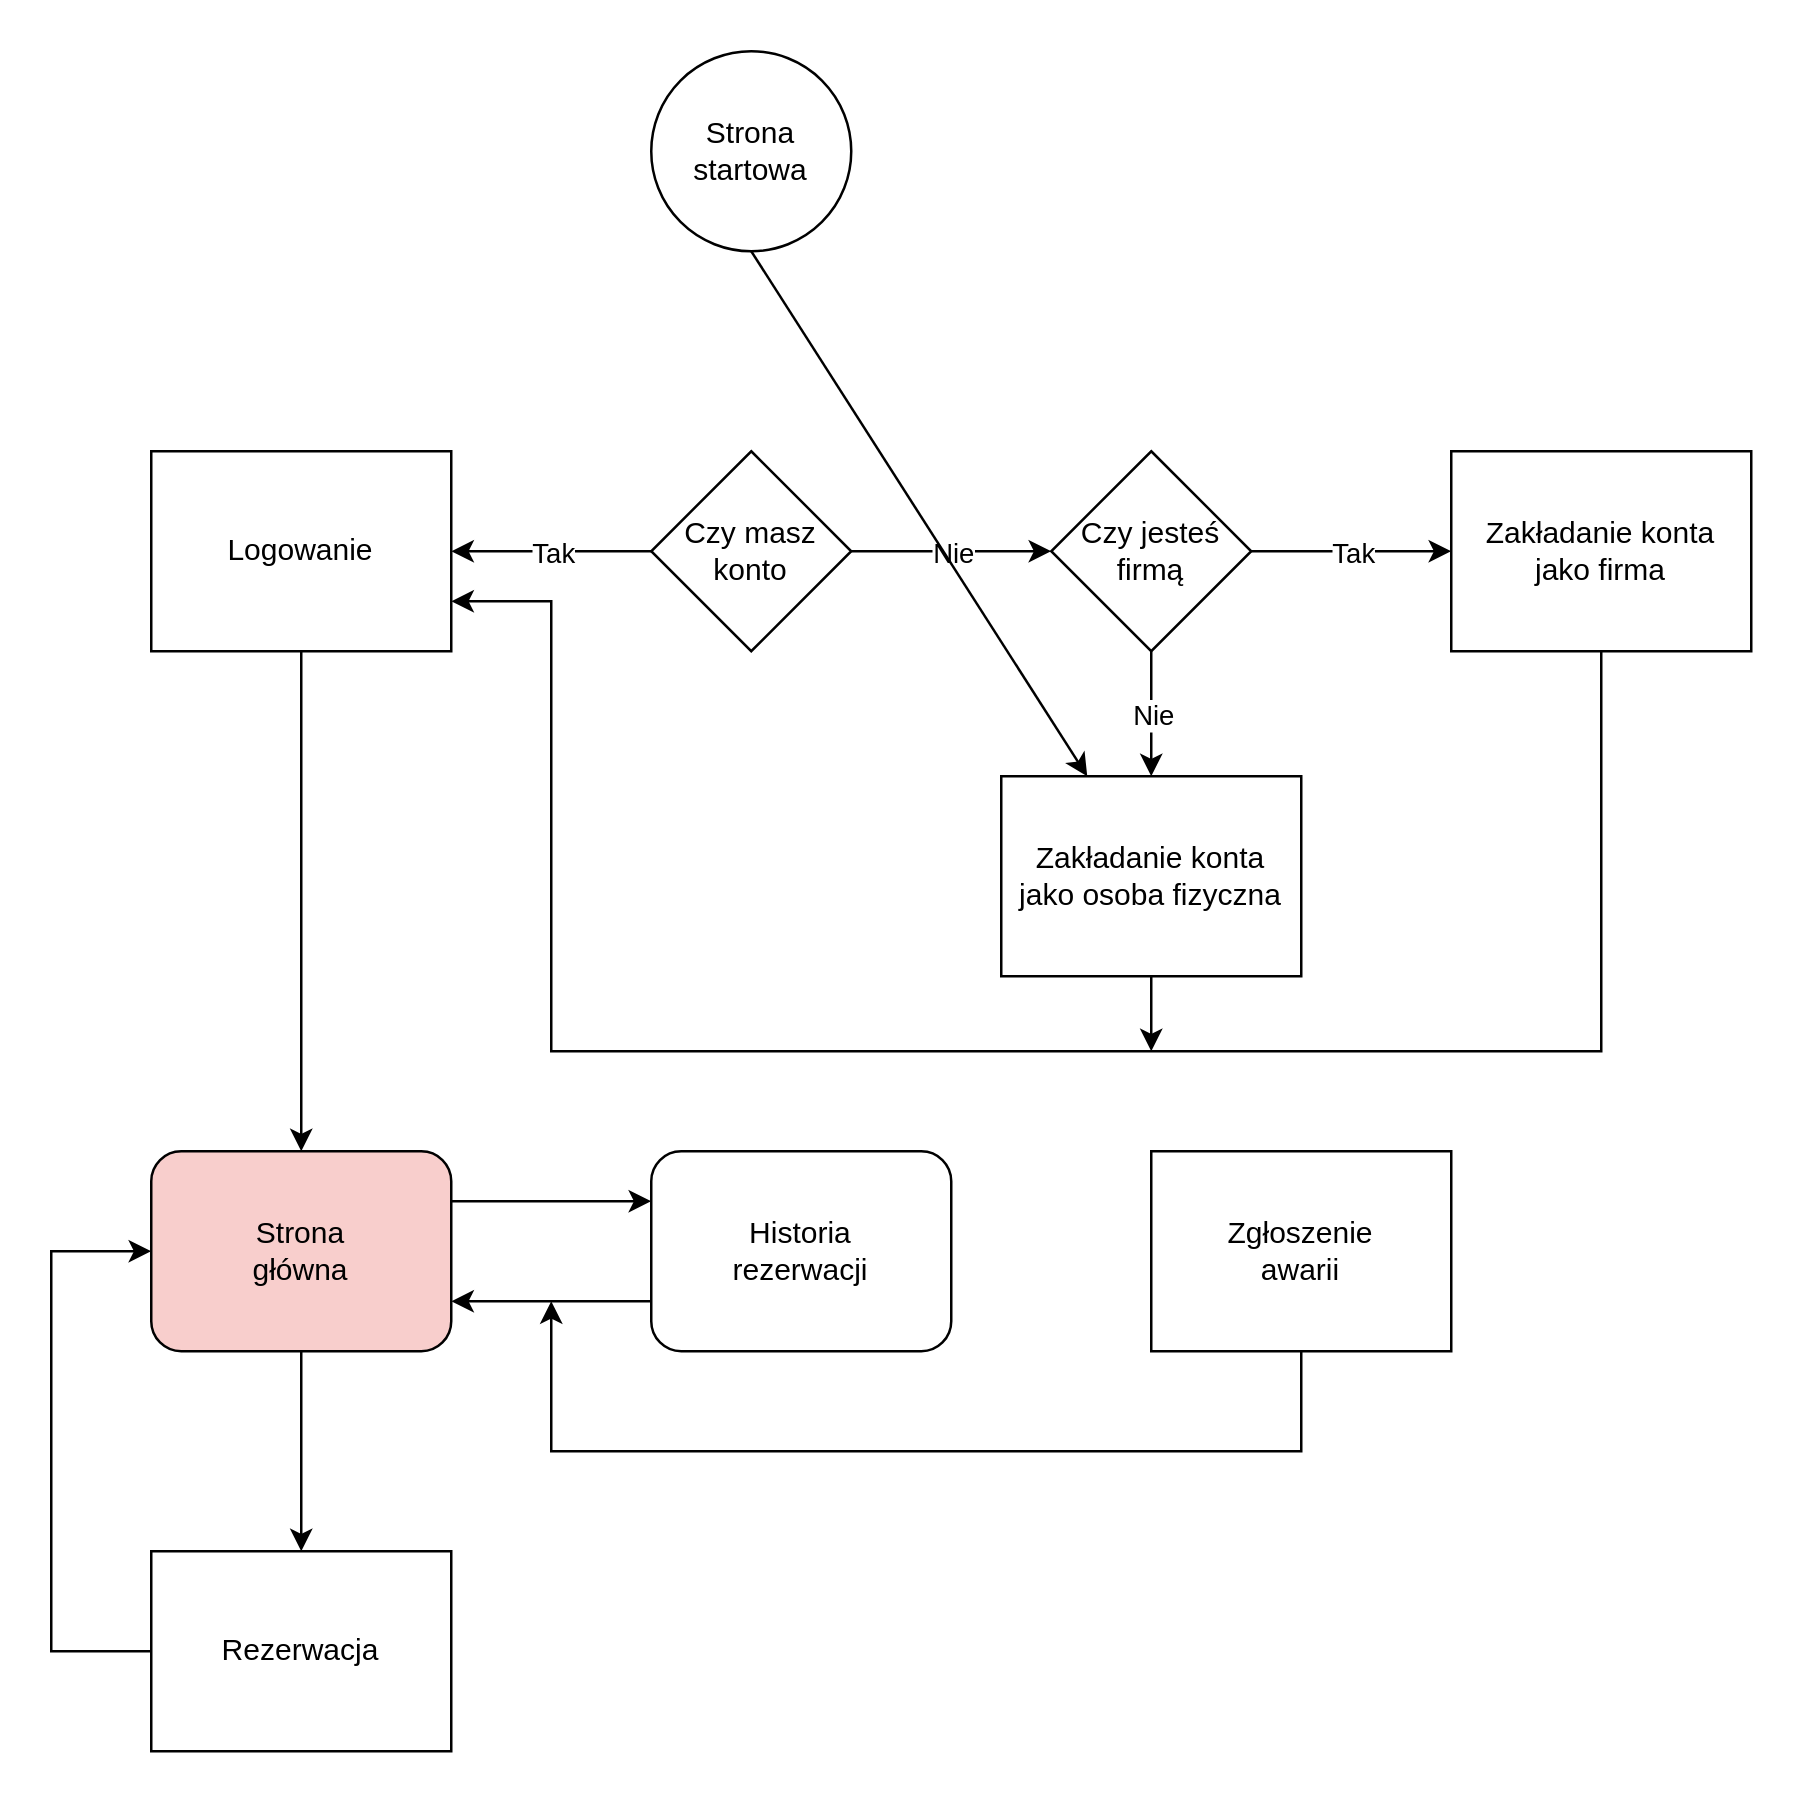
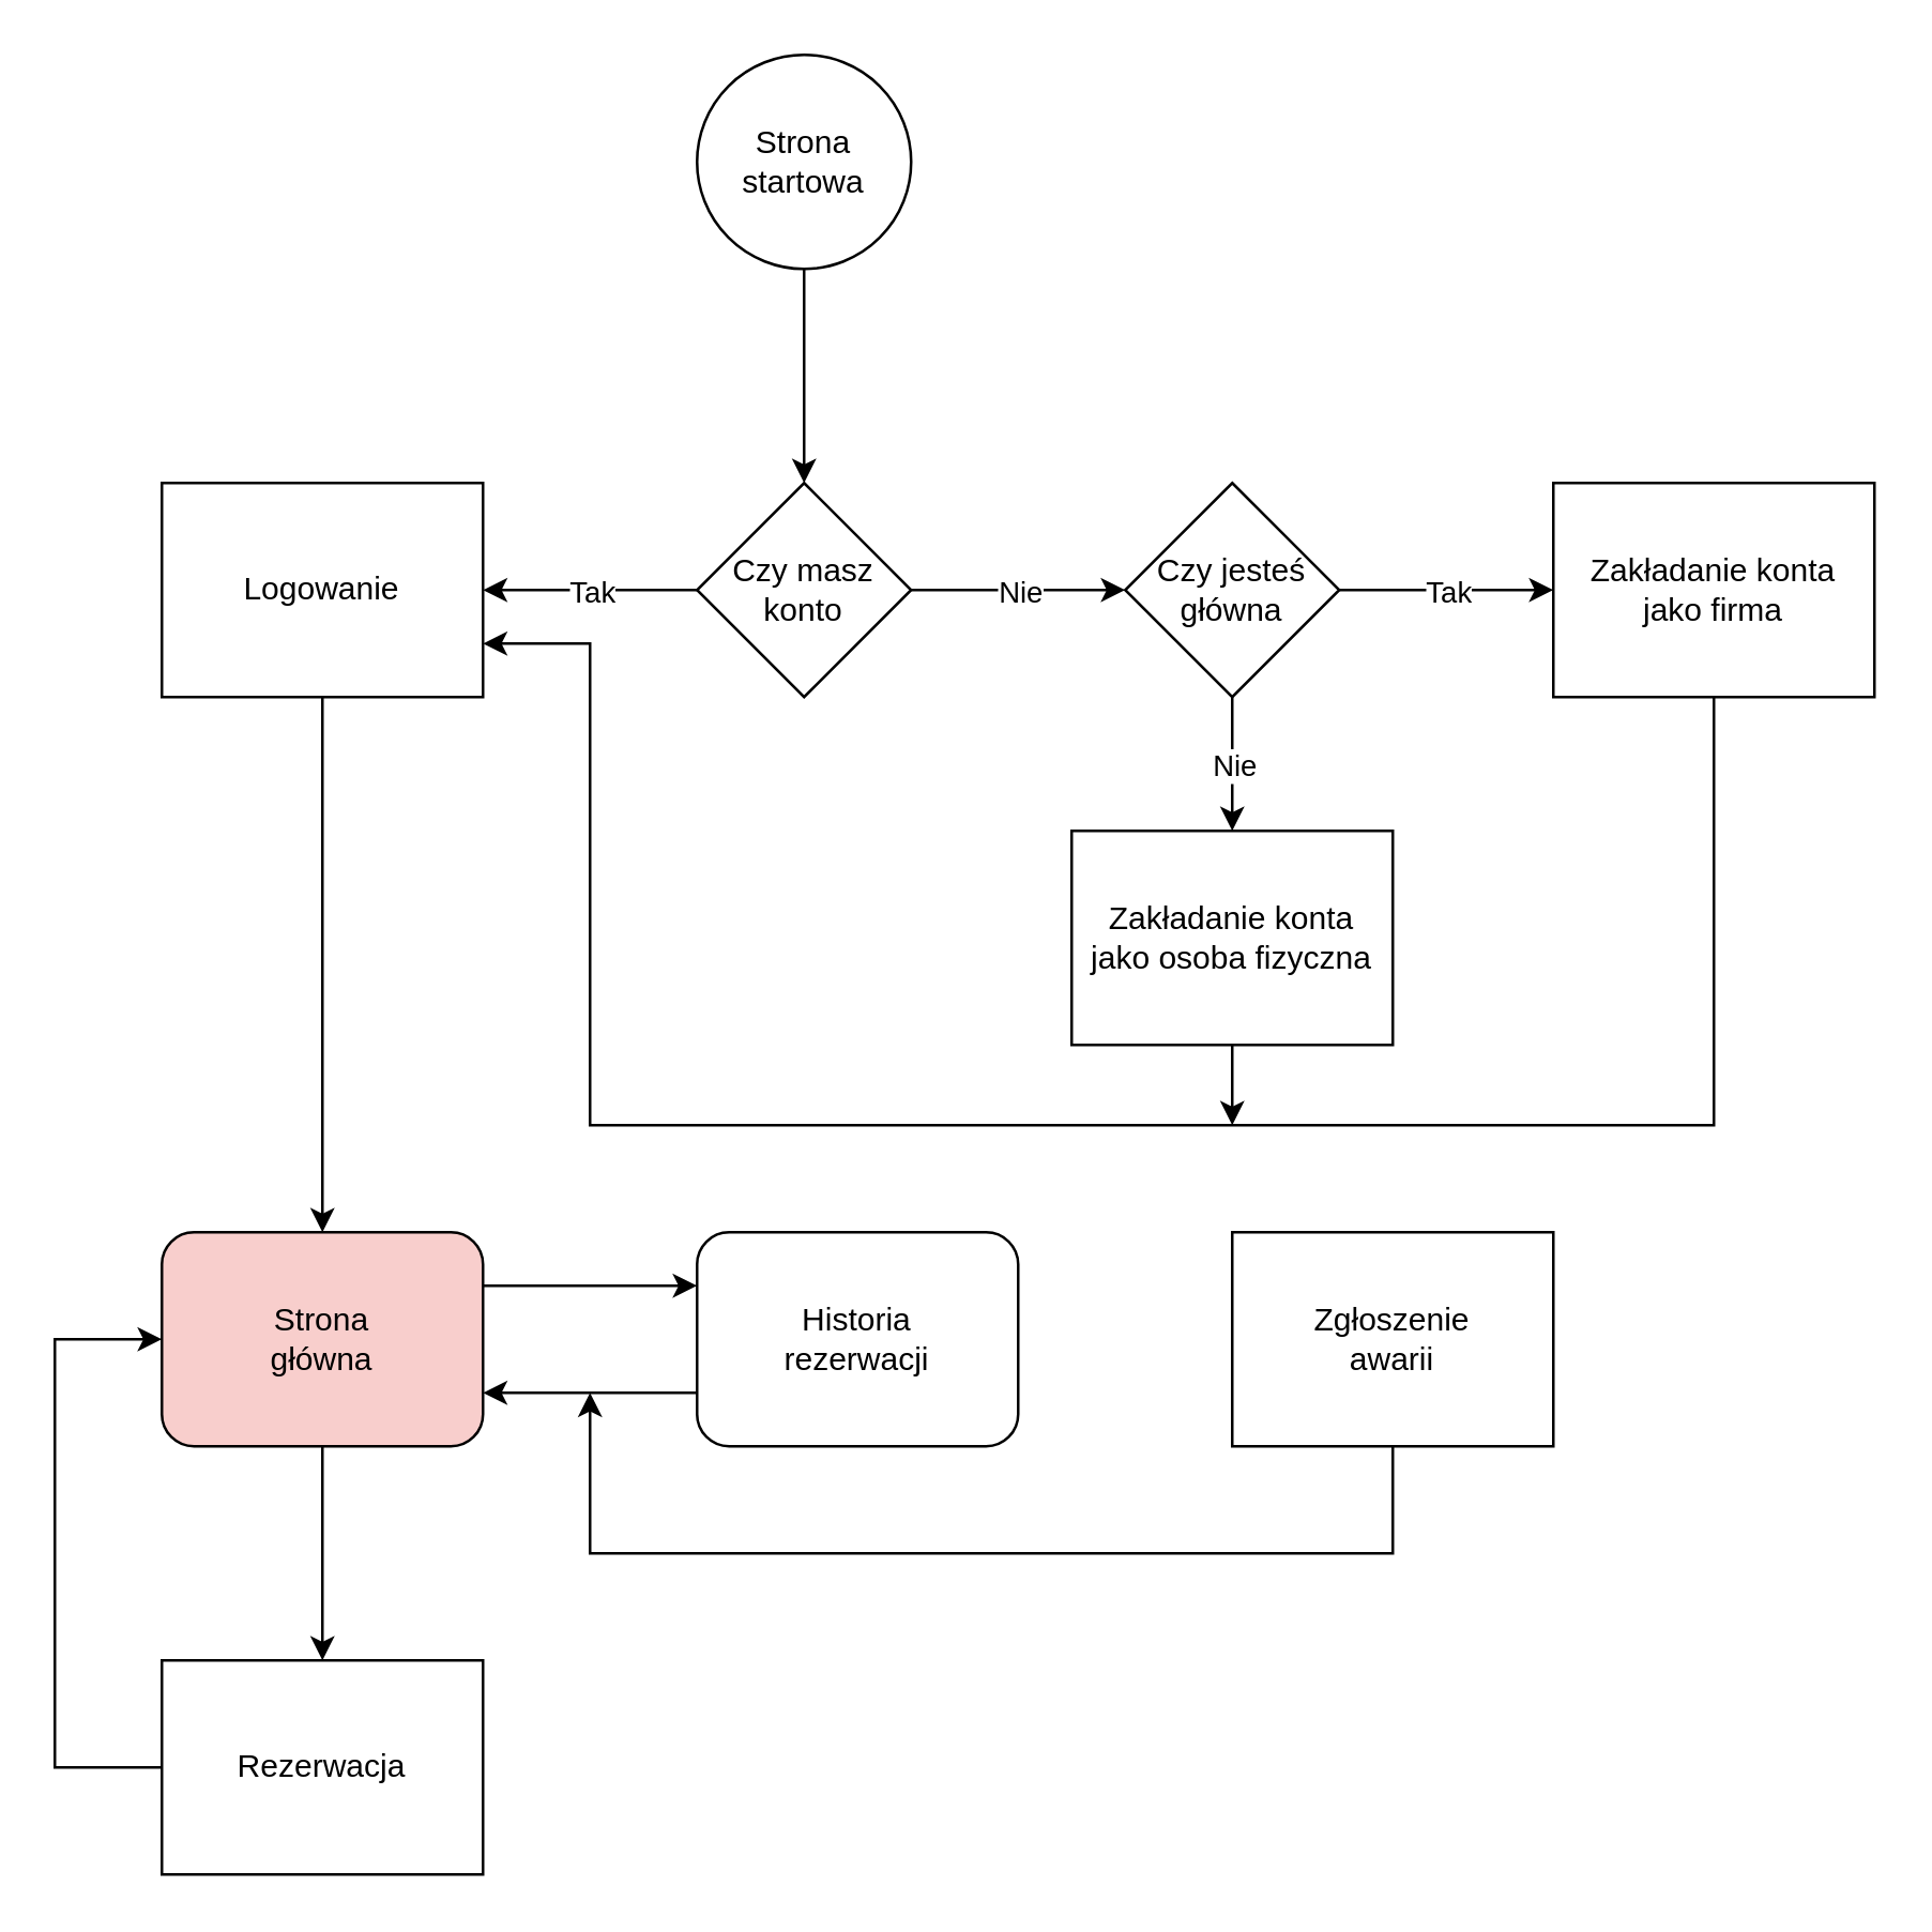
  <mxCell id="0" />
  <mxCell id="1" parent="0" />
  <mxCell id="2" value="Strona&lt;br&gt;startowa" style="ellipse;whiteSpace=wrap;html=1;aspect=fixed;" vertex="1" parent="1"><mxGeometry x="260" y="20" width="80" height="80" as="geometry" /></mxCell>
  <mxCell id="3" value="Czy masz konto" style="rhombus;whiteSpace=wrap;html=1;" vertex="1" parent="1"><mxGeometry x="260" y="180" width="80" height="80" as="geometry" /></mxCell>
  <mxCell id="4" value="Logowanie" style="rounded=0;whiteSpace=wrap;html=1;" vertex="1" parent="1"><mxGeometry x="60" y="180" width="120" height="80" as="geometry" /></mxCell>
- <mxCell id="5" value="Czy jesteś firmą" style="rhombus;whiteSpace=wrap;html=1;" vertex="1" parent="1"><mxGeometry x="420" y="180" width="80" height="80" as="geometry" /></mxCell>
+ <mxCell id="5" value="Czy jesteś główna" style="rhombus;whiteSpace=wrap;html=1;" vertex="1" parent="1"><mxGeometry x="420" y="180" width="80" height="80" as="geometry" /></mxCell>
  <mxCell id="6" value="" style="endArrow=classic;html=1;rounded=0;exitX=0;exitY=0.5;exitDx=0;exitDy=0;entryX=1;entryY=0.5;entryDx=0;entryDy=0;" edge="1" parent="1" source="3" target="4"><mxGeometry relative="1" as="geometry"><mxPoint x="310" y="260" as="sourcePoint" /><mxPoint x="410" y="260" as="targetPoint" /></mxGeometry></mxCell>
  <mxCell id="7" value="Tak" style="edgeLabel;resizable=0;html=1;align=center;verticalAlign=middle;" connectable="0" vertex="1" parent="6"><mxGeometry relative="1" as="geometry" /></mxCell>
  <mxCell id="8" value="" style="endArrow=classic;html=1;rounded=0;exitX=1;exitY=0.5;exitDx=0;exitDy=0;entryX=0;entryY=0.5;entryDx=0;entryDy=0;" edge="1" parent="1" source="3" target="5"><mxGeometry relative="1" as="geometry"><mxPoint x="310" y="260" as="sourcePoint" /><mxPoint x="410" y="260" as="targetPoint" /></mxGeometry></mxCell>
  <mxCell id="9" value="Nie" style="edgeLabel;resizable=0;html=1;align=center;verticalAlign=middle;" connectable="0" vertex="1" parent="8"><mxGeometry relative="1" as="geometry" /></mxCell>
  <mxCell id="10" value="Zakładanie konta&lt;br&gt;jako firma" style="rounded=0;whiteSpace=wrap;html=1;" vertex="1" parent="1"><mxGeometry x="580" y="180" width="120" height="80" as="geometry" /></mxCell>
  <mxCell id="11" style="edgeStyle=orthogonalEdgeStyle;rounded=0;orthogonalLoop=1;jettySize=auto;html=1;exitX=0.5;exitY=1;exitDx=0;exitDy=0;" edge="1" parent="1" source="12"><mxGeometry relative="1" as="geometry"><mxPoint x="460" y="420" as="targetPoint" /></mxGeometry></mxCell>
  <mxCell id="12" value="Zakładanie konta&lt;br&gt;jako osoba fizyczna" style="rounded=0;whiteSpace=wrap;html=1;" vertex="1" parent="1"><mxGeometry x="400" y="310" width="120" height="80" as="geometry" /></mxCell>
  <mxCell id="13" value="" style="endArrow=classic;html=1;rounded=0;exitX=0.5;exitY=1;exitDx=0;exitDy=0;entryX=0.5;entryY=0;entryDx=0;entryDy=0;" edge="1" parent="1" source="5" target="12"><mxGeometry relative="1" as="geometry"><mxPoint x="350" y="230" as="sourcePoint" /><mxPoint x="430" y="230" as="targetPoint" /></mxGeometry></mxCell>
  <mxCell id="14" value="Nie" style="edgeLabel;resizable=0;html=1;align=center;verticalAlign=middle;" connectable="0" vertex="1" parent="13"><mxGeometry relative="1" as="geometry" /></mxCell>
  <mxCell id="15" value="" style="endArrow=classic;html=1;rounded=0;exitX=1;exitY=0.5;exitDx=0;exitDy=0;entryX=0;entryY=0.5;entryDx=0;entryDy=0;" edge="1" parent="1" source="5" target="10"><mxGeometry relative="1" as="geometry"><mxPoint x="270" y="230" as="sourcePoint" /><mxPoint x="190" y="230" as="targetPoint" /></mxGeometry></mxCell>
  <mxCell id="16" value="Tak" style="edgeLabel;resizable=0;html=1;align=center;verticalAlign=middle;" connectable="0" vertex="1" parent="15"><mxGeometry relative="1" as="geometry" /></mxCell>
  <mxCell id="17" value="" style="endArrow=classic;html=1;rounded=0;exitX=0.5;exitY=1;exitDx=0;exitDy=0;entryX=1;entryY=0.75;entryDx=0;entryDy=0;" edge="1" parent="1" source="10" target="4"><mxGeometry width="50" height="50" relative="1" as="geometry"><mxPoint x="340" y="380" as="sourcePoint" /><mxPoint x="460" y="420" as="targetPoint" /><Array as="points"><mxPoint x="640" y="420" /><mxPoint x="220" y="420" /><mxPoint x="220" y="240" /></Array></mxGeometry></mxCell>
- <mxCell id="18" value="" style="endArrow=classic;html=1;rounded=0;exitX=0.5;exitY=1;exitDx=0;exitDy=0;" edge="1" parent="1" source="2" target="12"><mxGeometry width="50" height="50" relative="1" as="geometry"><mxPoint x="340" y="310" as="sourcePoint" /><mxPoint x="390" y="260" as="targetPoint" /></mxGeometry></mxCell>
+ <mxCell id="18" value="" style="endArrow=classic;html=1;rounded=0;exitX=0.5;exitY=1;exitDx=0;exitDy=0;entryX=0.5;entryY=0;entryDx=0;entryDy=0;" edge="1" parent="1" source="2" target="3"><mxGeometry width="50" height="50" relative="1" as="geometry"><mxPoint x="340" y="310" as="sourcePoint" /><mxPoint x="390" y="260" as="targetPoint" /></mxGeometry></mxCell>
  <mxCell id="19" value="" style="endArrow=classic;html=1;rounded=0;exitX=0.5;exitY=1;exitDx=0;exitDy=0;entryX=0.5;entryY=0;entryDx=0;entryDy=0;" edge="1" parent="1" source="4" target="20"><mxGeometry width="50" height="50" relative="1" as="geometry"><mxPoint x="190" y="370" as="sourcePoint" /><mxPoint x="120" y="300" as="targetPoint" /><Array as="points"><mxPoint x="120" y="280" /></Array></mxGeometry></mxCell>
  <mxCell id="20" value="Strona&lt;br&gt;główna" style="rounded=1;whiteSpace=wrap;html=1;fillColor=#f8cecc;" vertex="1" parent="1"><mxGeometry x="60" y="460" width="120" height="80" as="geometry" /></mxCell>
  <mxCell id="21" value="Historia&lt;br&gt;rezerwacji" style="rounded=1;whiteSpace=wrap;html=1;" vertex="1" parent="1"><mxGeometry x="260" y="460" width="120" height="80" as="geometry" /></mxCell>
  <mxCell id="22" value="Zgłoszenie&lt;br&gt;awarii" style="rounded=0;whiteSpace=wrap;html=1;" vertex="1" parent="1"><mxGeometry x="460" y="460" width="120" height="80" as="geometry" /></mxCell>
  <mxCell id="23" value="Rezerwacja" style="rounded=0;whiteSpace=wrap;html=1;" vertex="1" parent="1"><mxGeometry x="60" y="620" width="120" height="80" as="geometry" /></mxCell>
  <mxCell id="24" value="" style="endArrow=classic;html=1;rounded=0;exitX=1;exitY=0.25;exitDx=0;exitDy=0;entryX=0;entryY=0.25;entryDx=0;entryDy=0;" edge="1" parent="1" source="20" target="21"><mxGeometry width="50" height="50" relative="1" as="geometry"><mxPoint x="200" y="560" as="sourcePoint" /><mxPoint x="310" y="500" as="targetPoint" /></mxGeometry></mxCell>
  <mxCell id="25" value="" style="endArrow=classic;html=1;rounded=0;entryX=1;entryY=0.75;entryDx=0;entryDy=0;exitX=0;exitY=0.75;exitDx=0;exitDy=0;" edge="1" parent="1" source="21" target="20"><mxGeometry width="50" height="50" relative="1" as="geometry"><mxPoint x="200" y="560" as="sourcePoint" /><mxPoint x="250" y="510" as="targetPoint" /></mxGeometry></mxCell>
  <mxCell id="26" value="" style="endArrow=classic;html=1;rounded=0;exitX=0.5;exitY=1;exitDx=0;exitDy=0;entryX=0.5;entryY=0;entryDx=0;entryDy=0;" edge="1" parent="1" source="20" target="23"><mxGeometry width="50" height="50" relative="1" as="geometry"><mxPoint x="200" y="560" as="sourcePoint" /><mxPoint x="250" y="510" as="targetPoint" /></mxGeometry></mxCell>
  <mxCell id="27" value="" style="endArrow=classic;html=1;rounded=0;exitX=0.5;exitY=1;exitDx=0;exitDy=0;" edge="1" parent="1" source="22"><mxGeometry width="50" height="50" relative="1" as="geometry"><mxPoint x="270" y="600" as="sourcePoint" /><mxPoint x="220" y="520" as="targetPoint" /><Array as="points"><mxPoint x="520" y="580" /><mxPoint x="220" y="580" /></Array></mxGeometry></mxCell>
  <mxCell id="28" value="" style="endArrow=classic;html=1;rounded=0;exitX=0;exitY=0.5;exitDx=0;exitDy=0;entryX=0;entryY=0.5;entryDx=0;entryDy=0;" edge="1" parent="1" source="23" target="20"><mxGeometry width="50" height="50" relative="1" as="geometry"><mxPoint x="110" y="630" as="sourcePoint" /><mxPoint x="160" y="580" as="targetPoint" /><Array as="points"><mxPoint x="20" y="660" /><mxPoint x="20" y="500" /></Array></mxGeometry></mxCell>
